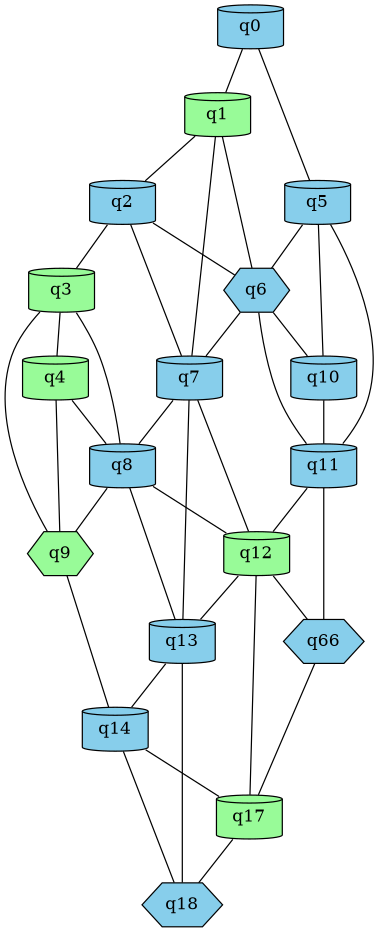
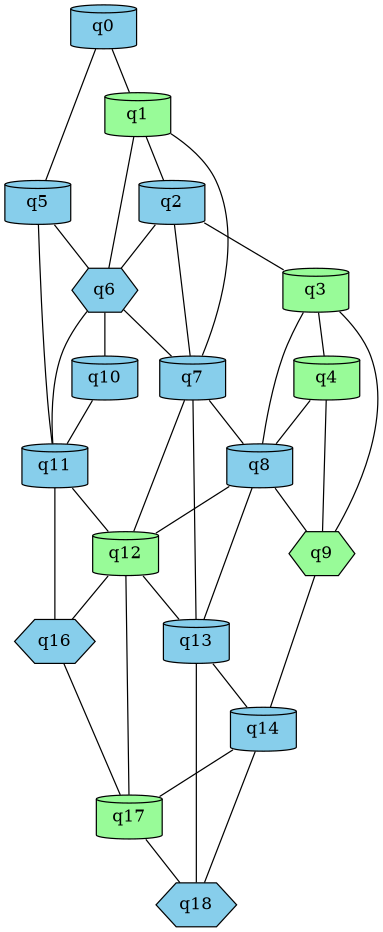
  graph {
    node [fillcolor=skyblue shape=cylinder style=filled]
    q1 [fillcolor=palegreen]
    q0
    q5
    q2
    q6 [shape=hexagon]
    q7
    q10
    q11
    q3 [fillcolor=palegreen]
    q8
    q12 [fillcolor=palegreen]
    q13
-   q16 [shape=hexagon label=q66]
+   q16 [shape=hexagon]
    q4 [fillcolor=palegreen]
    q9 [fillcolor=palegreen shape=hexagon]
    q17 [fillcolor=palegreen]
    q14
    q18 [shape=hexagon]
    q1 -- q2
    q1 -- q6
    q1 -- q7
    q0 -- q1
    q0 -- q5
    q5 -- q6
-   q5 -- q10
    q5 -- q11
    q2 -- q6
    q2 -- q7
    q2 -- q3
    q6 -- q7
    q6 -- q10
    q6 -- q11
    q7 -- q8
    q7 -- q12
    q7 -- q13
    q10 -- q11
    q11 -- q12
    q11 -- q16
    q3 -- q8
    q3 -- q4
    q3 -- q9
    q8 -- q12
    q8 -- q13
    q8 -- q9
    q12 -- q13
    q12 -- q16
    q12 -- q17
    q13 -- q14
    q13 -- q18
    q16 -- q17
    q4 -- q8
    q4 -- q9
    q9 -- q14
    q17 -- q18
    q14 -- q17
    q14 -- q18
  }
